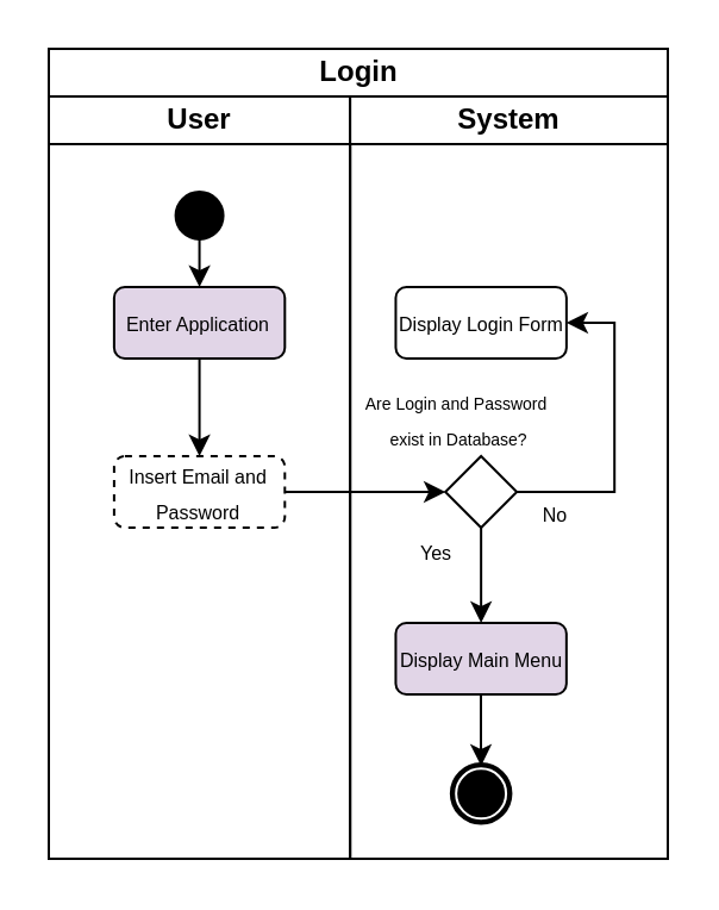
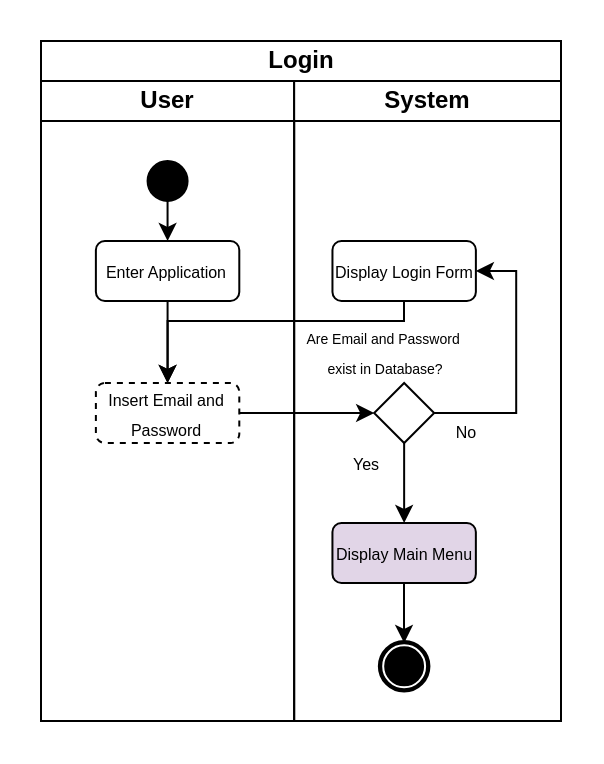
  <mxCell id="0" />
  <mxCell id="1" parent="0" />
  <mxCell id="2" value="Login" style="swimlane;html=1;childLayout=stackLayout;resizeParent=1;resizeParentMax=0;startSize=20;" parent="1" vertex="1"><mxGeometry x="20" y="20" width="260" height="340" as="geometry" /></mxCell>
  <mxCell id="3" value="User" style="swimlane;html=1;startSize=20;" parent="2" vertex="1"><mxGeometry y="20" width="126.58" height="320" as="geometry" /></mxCell>
  <mxCell id="4" style="edgeStyle=orthogonalEdgeStyle;rounded=0;orthogonalLoop=1;jettySize=auto;html=1;" parent="3" source="5" target="6" edge="1"><mxGeometry relative="1" as="geometry" /></mxCell>
  <mxCell id="5" value="" style="ellipse;whiteSpace=wrap;html=1;aspect=fixed;fillColor=#000000;" parent="3" vertex="1"><mxGeometry x="53.29" y="40" width="20" height="20" as="geometry" /></mxCell>
- <mxCell id="6" value="&lt;font style=&quot;font-size: 8px&quot;&gt;Enter Application&lt;/font&gt;" style="rounded=1;whiteSpace=wrap;html=1;fillColor=#e1d5e7;" parent="3" vertex="1"><mxGeometry x="27.44" y="80" width="71.71" height="30" as="geometry" /></mxCell>
+ <mxCell id="6" value="&lt;font style=&quot;font-size: 8px&quot;&gt;Enter Application&lt;/font&gt;" style="rounded=1;whiteSpace=wrap;html=1;" parent="3" vertex="1"><mxGeometry x="27.44" y="80" width="71.71" height="30" as="geometry" /></mxCell>
  <mxCell id="7" value="&lt;font style=&quot;font-size: 8px&quot;&gt;Insert Email and Password&lt;/font&gt;" style="rounded=1;whiteSpace=wrap;html=1;dashed=1;" parent="3" vertex="1"><mxGeometry x="27.44" y="151" width="71.71" height="30" as="geometry" /></mxCell>
  <mxCell id="8" value="System" style="swimlane;html=1;startSize=20;" parent="2" vertex="1"><mxGeometry x="126.58" y="20" width="133.42" height="320" as="geometry" /></mxCell>
  <mxCell id="9" value="&lt;font style=&quot;font-size: 8px&quot;&gt;Display Login Form&lt;/font&gt;" style="rounded=1;whiteSpace=wrap;html=1;" parent="8" vertex="1"><mxGeometry x="19.15" y="80" width="71.71" height="30" as="geometry" /></mxCell>
  <mxCell id="10" style="edgeStyle=orthogonalEdgeStyle;rounded=0;orthogonalLoop=1;jettySize=auto;html=1;entryX=1;entryY=0.5;entryDx=0;entryDy=0;" parent="8" source="12" target="9" edge="1"><mxGeometry relative="1" as="geometry"><Array as="points"><mxPoint x="111" y="166" /><mxPoint x="111" y="95" /></Array></mxGeometry></mxCell>
  <mxCell id="11" style="edgeStyle=orthogonalEdgeStyle;rounded=0;orthogonalLoop=1;jettySize=auto;html=1;entryX=0.5;entryY=0;entryDx=0;entryDy=0;" parent="8" source="12" target="17" edge="1"><mxGeometry relative="1" as="geometry" /></mxCell>
  <mxCell id="12" value="" style="rhombus;whiteSpace=wrap;html=1;" parent="8" vertex="1"><mxGeometry x="40" y="151" width="30" height="30" as="geometry" /></mxCell>
- <mxCell id="13" value="&lt;font style=&quot;font-size: 7px&quot;&gt;Are Login and Password&amp;nbsp; exist in Database?&lt;/font&gt;" style="text;html=1;strokeColor=none;fillColor=none;align=center;verticalAlign=middle;whiteSpace=wrap;rounded=0;" parent="8" vertex="1"><mxGeometry x="4.42" y="125" width="82.58" height="20" as="geometry" /></mxCell>
+ <mxCell id="13" value="&lt;font style=&quot;font-size: 7px&quot;&gt;Are Email and Password&amp;nbsp; exist in Database?&lt;/font&gt;" style="text;html=1;strokeColor=none;fillColor=none;align=center;verticalAlign=middle;whiteSpace=wrap;rounded=0;" parent="8" vertex="1"><mxGeometry x="4.42" y="125" width="82.58" height="20" as="geometry" /></mxCell>
  <mxCell id="14" value="&lt;font style=&quot;font-size: 8px&quot;&gt;No&lt;/font&gt;" style="text;html=1;strokeColor=none;fillColor=none;align=center;verticalAlign=middle;whiteSpace=wrap;rounded=0;" parent="8" vertex="1"><mxGeometry x="66.64" y="165" width="40" height="20" as="geometry" /></mxCell>
  <mxCell id="15" value="&lt;span style=&quot;font-size: 8px&quot;&gt;Yes&lt;/span&gt;" style="text;html=1;strokeColor=none;fillColor=none;align=center;verticalAlign=middle;whiteSpace=wrap;rounded=0;" parent="8" vertex="1"><mxGeometry x="16.42" y="181" width="40" height="20" as="geometry" /></mxCell>
  <mxCell id="16" style="edgeStyle=orthogonalEdgeStyle;rounded=0;orthogonalLoop=1;jettySize=auto;html=1;" parent="8" source="17" target="18" edge="1"><mxGeometry relative="1" as="geometry" /></mxCell>
  <mxCell id="17" value="&lt;font style=&quot;font-size: 8px&quot;&gt;Display Main Menu&lt;/font&gt;" style="rounded=1;whiteSpace=wrap;html=1;fillColor=#e1d5e7;" parent="8" vertex="1"><mxGeometry x="19.14" y="221" width="71.71" height="30" as="geometry" /></mxCell>
  <mxCell id="18" value="" style="shape=mxgraph.bpmn.shape;html=1;verticalLabelPosition=bottom;labelBackgroundColor=#ffffff;verticalAlign=top;align=center;perimeter=ellipsePerimeter;outlineConnect=0;outline=end;symbol=terminate;" parent="8" vertex="1"><mxGeometry x="43.35" y="281" width="23.29" height="23.29" as="geometry" /></mxCell>
  <mxCell id="19" style="edgeStyle=orthogonalEdgeStyle;rounded=0;orthogonalLoop=1;jettySize=auto;html=1;" parent="2" source="6" target="7" edge="1"><mxGeometry relative="1" as="geometry" /></mxCell>
+ <mxCell id="20" style="edgeStyle=orthogonalEdgeStyle;rounded=0;orthogonalLoop=1;jettySize=auto;html=1;entryX=0.5;entryY=0;entryDx=0;entryDy=0;" parent="2" source="9" target="7" edge="1"><mxGeometry relative="1" as="geometry"><Array as="points"><mxPoint x="182" y="140" /><mxPoint x="63" y="140" /></Array></mxGeometry></mxCell>
  <mxCell id="21" style="edgeStyle=orthogonalEdgeStyle;rounded=0;orthogonalLoop=1;jettySize=auto;html=1;entryX=0;entryY=0.5;entryDx=0;entryDy=0;" parent="2" source="7" target="12" edge="1"><mxGeometry relative="1" as="geometry" /></mxCell>
